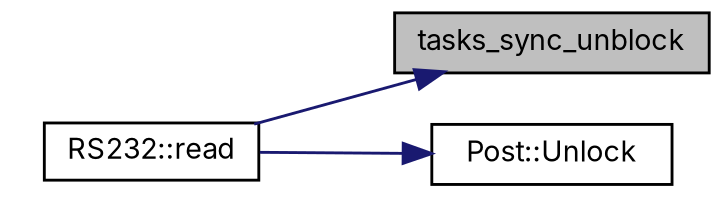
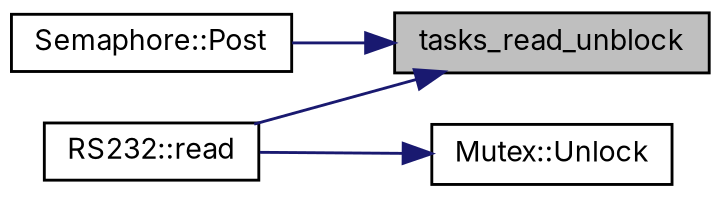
  digraph {
    fontname=Inter
    rankdir=RL
    node [color=black fillcolor=white fontname=Inter fontsize=10 shape=record style=filled]
    edge [color=midnightblue dir=back fontname=Inter fontsize=10 labelfontname=Helvetica labelfontsize=10 style=solid]
-   n1 [fillcolor=grey75 fontcolor=black height=0.2 label=tasks_sync_unblock width=0.4]
+   n1 [fillcolor=grey75 fontcolor=black height=0.2 label=tasks_read_unblock width=0.4]
+   n2 [height=0.2 label="Semaphore::Post" width=0.4]
    n3 [height=0.2 label="RS232::read" width=0.4]
-   n4 [height=0.2 label="Post::Unlock" width=0.4]
+   n4 [height=0.2 label="Mutex::Unlock" width=0.4]
+   n1 -> n2
    n1 -> n3
    n4 -> n3
  }
